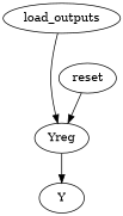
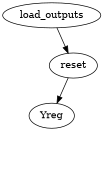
  strict digraph {
    node [complexity=3]
-   Y [complexity=0 importance=0.0162026981463 rank=0.0]
    Yreg [complexity=2 importance=0.0341468235194 rank=0.0170734117597]
    load_outputs [importance=0.0413767304125 rank=0.0137922434708]
    reset [importance=0.109670377451 rank=0.0365567924837]
-   Yreg -> Y
-   load_outputs -> Yreg
+   load_outputs -> reset
    reset -> Yreg
  }
